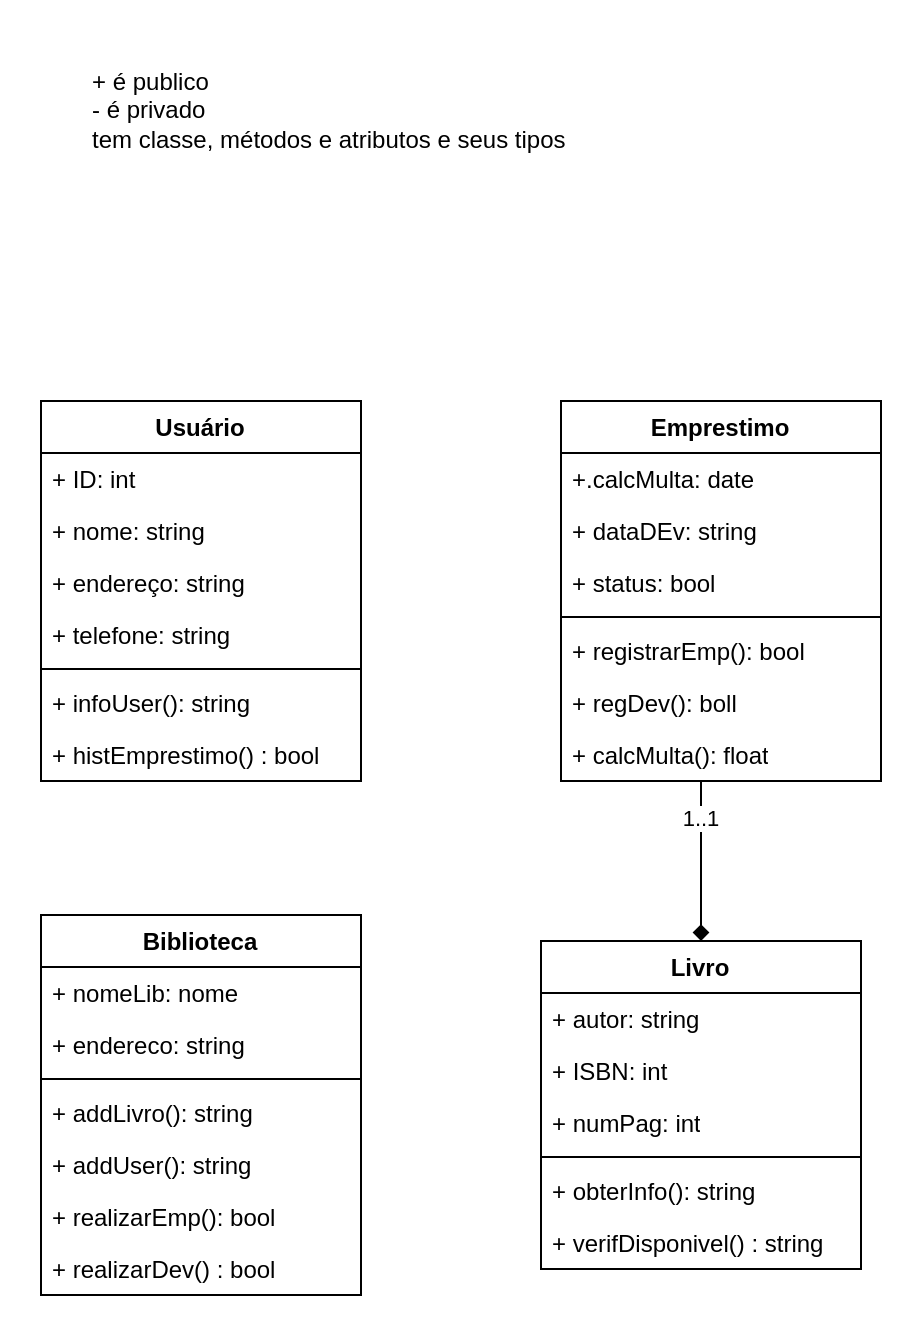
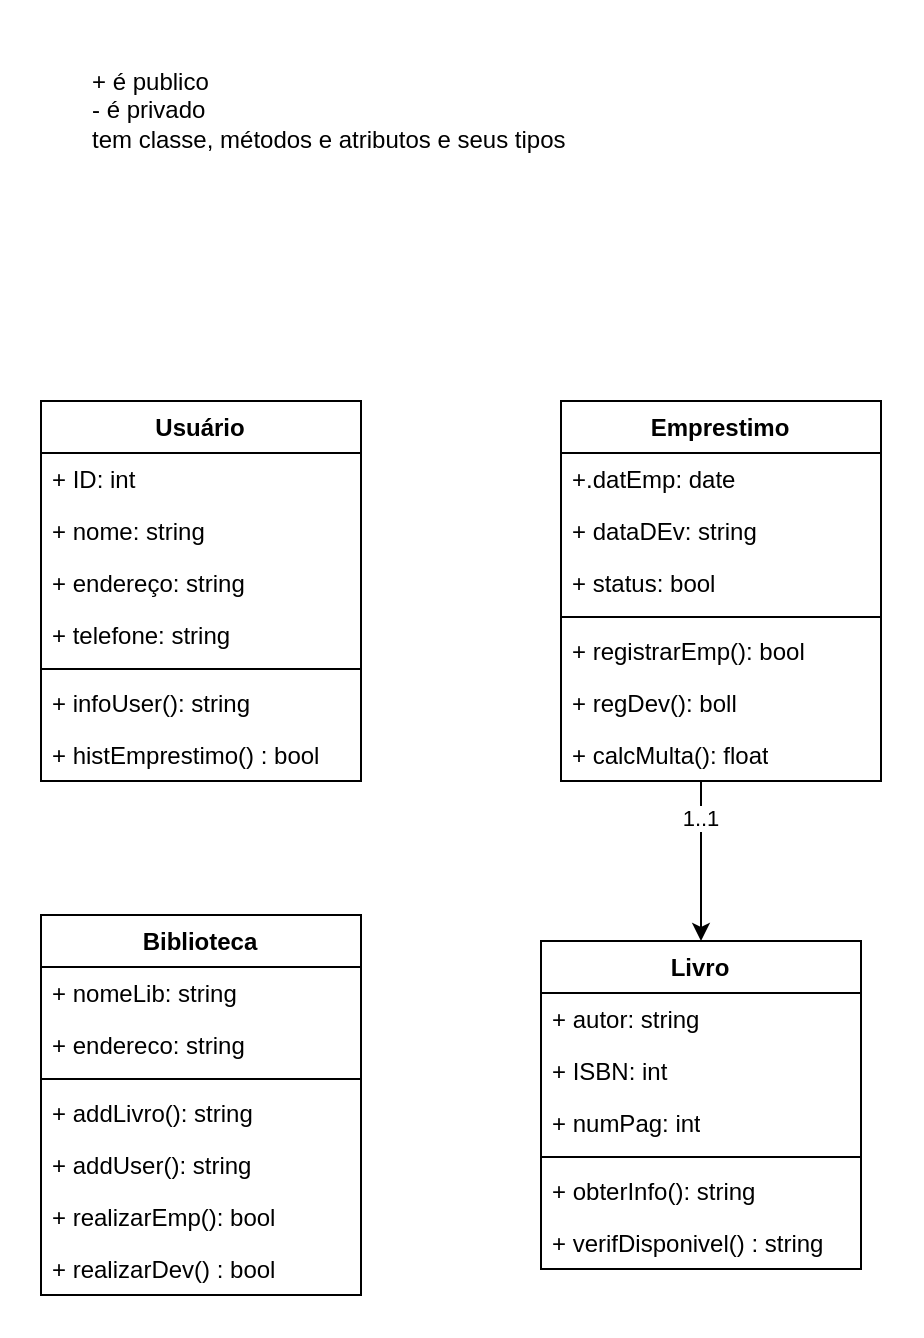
  <mxCell id="0" />
  <mxCell id="1" parent="0" />
  <mxCell id="2" value="+ é publico&lt;div&gt;- é privado&lt;/div&gt;&lt;div&gt;tem classe, métodos e atributos e seus tipos&lt;/div&gt;" style="text;strokeColor=none;fillColor=none;align=left;verticalAlign=middle;spacingLeft=4;spacingRight=4;overflow=hidden;points=[[0,0.5],[1,0.5]];portConstraint=eastwest;rotatable=0;whiteSpace=wrap;html=1;" vertex="1" parent="1"><mxGeometry x="40" y="20" width="310" height="70" as="geometry" /></mxCell>
  <mxCell id="3" value="Usuário" style="swimlane;fontStyle=1;align=center;verticalAlign=top;childLayout=stackLayout;horizontal=1;startSize=26;horizontalStack=0;resizeParent=1;resizeParentMax=0;resizeLast=0;collapsible=1;marginBottom=0;whiteSpace=wrap;html=1;" vertex="1" parent="1"><mxGeometry x="20" y="200" width="160" height="190" as="geometry" /></mxCell>
  <mxCell id="4" value="+ ID: int" style="text;strokeColor=none;fillColor=none;align=left;verticalAlign=top;spacingLeft=4;spacingRight=4;overflow=hidden;rotatable=0;points=[[0,0.5],[1,0.5]];portConstraint=eastwest;whiteSpace=wrap;html=1;" vertex="1" parent="3"><mxGeometry y="26" width="160" height="26" as="geometry" /></mxCell>
  <mxCell id="5" value="+ nome: string" style="text;strokeColor=none;fillColor=none;align=left;verticalAlign=top;spacingLeft=4;spacingRight=4;overflow=hidden;rotatable=0;points=[[0,0.5],[1,0.5]];portConstraint=eastwest;whiteSpace=wrap;html=1;" vertex="1" parent="3"><mxGeometry y="52" width="160" height="26" as="geometry" /></mxCell>
  <mxCell id="6" value="+ endereço: string" style="text;strokeColor=none;fillColor=none;align=left;verticalAlign=top;spacingLeft=4;spacingRight=4;overflow=hidden;rotatable=0;points=[[0,0.5],[1,0.5]];portConstraint=eastwest;whiteSpace=wrap;html=1;" vertex="1" parent="3"><mxGeometry y="78" width="160" height="26" as="geometry" /></mxCell>
  <mxCell id="7" value="+ telefone: string" style="text;strokeColor=none;fillColor=none;align=left;verticalAlign=top;spacingLeft=4;spacingRight=4;overflow=hidden;rotatable=0;points=[[0,0.5],[1,0.5]];portConstraint=eastwest;whiteSpace=wrap;html=1;" vertex="1" parent="3"><mxGeometry y="104" width="160" height="26" as="geometry" /></mxCell>
  <mxCell id="8" value="" style="line;strokeWidth=1;fillColor=none;align=left;verticalAlign=middle;spacingTop=-1;spacingLeft=3;spacingRight=3;rotatable=0;labelPosition=right;points=[];portConstraint=eastwest;strokeColor=inherit;" vertex="1" parent="3"><mxGeometry y="130" width="160" height="8" as="geometry" /></mxCell>
  <mxCell id="9" value="+ infoUser(): string" style="text;strokeColor=none;fillColor=none;align=left;verticalAlign=top;spacingLeft=4;spacingRight=4;overflow=hidden;rotatable=0;points=[[0,0.5],[1,0.5]];portConstraint=eastwest;whiteSpace=wrap;html=1;" vertex="1" parent="3"><mxGeometry y="138" width="160" height="26" as="geometry" /></mxCell>
  <mxCell id="10" value="+ histEmprestimo() : bool" style="text;strokeColor=none;fillColor=none;align=left;verticalAlign=top;spacingLeft=4;spacingRight=4;overflow=hidden;rotatable=0;points=[[0,0.5],[1,0.5]];portConstraint=eastwest;whiteSpace=wrap;html=1;" vertex="1" parent="3"><mxGeometry y="164" width="160" height="26" as="geometry" /></mxCell>
  <mxCell id="11" value="Livro" style="swimlane;fontStyle=1;align=center;verticalAlign=top;childLayout=stackLayout;horizontal=1;startSize=26;horizontalStack=0;resizeParent=1;resizeParentMax=0;resizeLast=0;collapsible=1;marginBottom=0;whiteSpace=wrap;html=1;" vertex="1" parent="1"><mxGeometry x="270" y="470" width="160" height="164" as="geometry" /></mxCell>
  <mxCell id="12" value="+ autor: string" style="text;strokeColor=none;fillColor=none;align=left;verticalAlign=top;spacingLeft=4;spacingRight=4;overflow=hidden;rotatable=0;points=[[0,0.5],[1,0.5]];portConstraint=eastwest;whiteSpace=wrap;html=1;" vertex="1" parent="11"><mxGeometry y="26" width="160" height="26" as="geometry" /></mxCell>
  <mxCell id="13" value="+ ISBN: int" style="text;strokeColor=none;fillColor=none;align=left;verticalAlign=top;spacingLeft=4;spacingRight=4;overflow=hidden;rotatable=0;points=[[0,0.5],[1,0.5]];portConstraint=eastwest;whiteSpace=wrap;html=1;" vertex="1" parent="11"><mxGeometry y="52" width="160" height="26" as="geometry" /></mxCell>
  <mxCell id="14" value="+ numPag: int" style="text;strokeColor=none;fillColor=none;align=left;verticalAlign=top;spacingLeft=4;spacingRight=4;overflow=hidden;rotatable=0;points=[[0,0.5],[1,0.5]];portConstraint=eastwest;whiteSpace=wrap;html=1;" vertex="1" parent="11"><mxGeometry y="78" width="160" height="26" as="geometry" /></mxCell>
  <mxCell id="15" value="" style="line;strokeWidth=1;fillColor=none;align=left;verticalAlign=middle;spacingTop=-1;spacingLeft=3;spacingRight=3;rotatable=0;labelPosition=right;points=[];portConstraint=eastwest;strokeColor=inherit;" vertex="1" parent="11"><mxGeometry y="104" width="160" height="8" as="geometry" /></mxCell>
  <mxCell id="16" value="+ obterInfo(): string" style="text;strokeColor=none;fillColor=none;align=left;verticalAlign=top;spacingLeft=4;spacingRight=4;overflow=hidden;rotatable=0;points=[[0,0.5],[1,0.5]];portConstraint=eastwest;whiteSpace=wrap;html=1;" vertex="1" parent="11"><mxGeometry y="112" width="160" height="26" as="geometry" /></mxCell>
  <mxCell id="17" value="+ verifDisponivel() : string" style="text;strokeColor=none;fillColor=none;align=left;verticalAlign=top;spacingLeft=4;spacingRight=4;overflow=hidden;rotatable=0;points=[[0,0.5],[1,0.5]];portConstraint=eastwest;whiteSpace=wrap;html=1;" vertex="1" parent="11"><mxGeometry y="138" width="160" height="26" as="geometry" /></mxCell>
  <mxCell id="18" value="Emprestimo" style="swimlane;fontStyle=1;align=center;verticalAlign=top;childLayout=stackLayout;horizontal=1;startSize=26;horizontalStack=0;resizeParent=1;resizeParentMax=0;resizeLast=0;collapsible=1;marginBottom=0;whiteSpace=wrap;html=1;" vertex="1" parent="1"><mxGeometry x="280" y="200" width="160" height="190" as="geometry" /></mxCell>
- <mxCell id="19" value="+.calcMulta: date" style="text;strokeColor=none;fillColor=none;align=left;verticalAlign=top;spacingLeft=4;spacingRight=4;overflow=hidden;rotatable=0;points=[[0,0.5],[1,0.5]];portConstraint=eastwest;whiteSpace=wrap;html=1;" vertex="1" parent="18"><mxGeometry y="26" width="160" height="26" as="geometry" /></mxCell>
+ <mxCell id="19" value="+.datEmp: date" style="text;strokeColor=none;fillColor=none;align=left;verticalAlign=top;spacingLeft=4;spacingRight=4;overflow=hidden;rotatable=0;points=[[0,0.5],[1,0.5]];portConstraint=eastwest;whiteSpace=wrap;html=1;" vertex="1" parent="18"><mxGeometry y="26" width="160" height="26" as="geometry" /></mxCell>
  <mxCell id="20" value="+ dataDEv: string" style="text;strokeColor=none;fillColor=none;align=left;verticalAlign=top;spacingLeft=4;spacingRight=4;overflow=hidden;rotatable=0;points=[[0,0.5],[1,0.5]];portConstraint=eastwest;whiteSpace=wrap;html=1;" vertex="1" parent="18"><mxGeometry y="52" width="160" height="26" as="geometry" /></mxCell>
  <mxCell id="21" value="+ status: bool" style="text;strokeColor=none;fillColor=none;align=left;verticalAlign=top;spacingLeft=4;spacingRight=4;overflow=hidden;rotatable=0;points=[[0,0.5],[1,0.5]];portConstraint=eastwest;whiteSpace=wrap;html=1;" vertex="1" parent="18"><mxGeometry y="78" width="160" height="26" as="geometry" /></mxCell>
  <mxCell id="22" value="" style="line;strokeWidth=1;fillColor=none;align=left;verticalAlign=middle;spacingTop=-1;spacingLeft=3;spacingRight=3;rotatable=0;labelPosition=right;points=[];portConstraint=eastwest;strokeColor=inherit;" vertex="1" parent="18"><mxGeometry y="104" width="160" height="8" as="geometry" /></mxCell>
  <mxCell id="23" value="+ registrarEmp(): bool" style="text;strokeColor=none;fillColor=none;align=left;verticalAlign=top;spacingLeft=4;spacingRight=4;overflow=hidden;rotatable=0;points=[[0,0.5],[1,0.5]];portConstraint=eastwest;whiteSpace=wrap;html=1;" vertex="1" parent="18"><mxGeometry y="112" width="160" height="26" as="geometry" /></mxCell>
  <mxCell id="24" value="+ regDev(): boll" style="text;strokeColor=none;fillColor=none;align=left;verticalAlign=top;spacingLeft=4;spacingRight=4;overflow=hidden;rotatable=0;points=[[0,0.5],[1,0.5]];portConstraint=eastwest;whiteSpace=wrap;html=1;" vertex="1" parent="18"><mxGeometry y="138" width="160" height="26" as="geometry" /></mxCell>
  <mxCell id="25" value="+ calcMulta(): float" style="text;strokeColor=none;fillColor=none;align=left;verticalAlign=top;spacingLeft=4;spacingRight=4;overflow=hidden;rotatable=0;points=[[0,0.5],[1,0.5]];portConstraint=eastwest;whiteSpace=wrap;html=1;" vertex="1" parent="18"><mxGeometry y="164" width="160" height="26" as="geometry" /></mxCell>
  <mxCell id="26" value="Biblioteca" style="swimlane;fontStyle=1;align=center;verticalAlign=top;childLayout=stackLayout;horizontal=1;startSize=26;horizontalStack=0;resizeParent=1;resizeParentMax=0;resizeLast=0;collapsible=1;marginBottom=0;whiteSpace=wrap;html=1;" vertex="1" parent="1"><mxGeometry x="20" y="457" width="160" height="190" as="geometry" /></mxCell>
- <mxCell id="27" value="+ nomeLib: nome" style="text;strokeColor=none;fillColor=none;align=left;verticalAlign=top;spacingLeft=4;spacingRight=4;overflow=hidden;rotatable=0;points=[[0,0.5],[1,0.5]];portConstraint=eastwest;whiteSpace=wrap;html=1;" vertex="1" parent="26"><mxGeometry y="26" width="160" height="26" as="geometry" /></mxCell>
+ <mxCell id="27" value="+ nomeLib: string" style="text;strokeColor=none;fillColor=none;align=left;verticalAlign=top;spacingLeft=4;spacingRight=4;overflow=hidden;rotatable=0;points=[[0,0.5],[1,0.5]];portConstraint=eastwest;whiteSpace=wrap;html=1;" vertex="1" parent="26"><mxGeometry y="26" width="160" height="26" as="geometry" /></mxCell>
  <mxCell id="28" value="+ endereco: string" style="text;strokeColor=none;fillColor=none;align=left;verticalAlign=top;spacingLeft=4;spacingRight=4;overflow=hidden;rotatable=0;points=[[0,0.5],[1,0.5]];portConstraint=eastwest;whiteSpace=wrap;html=1;" vertex="1" parent="26"><mxGeometry y="52" width="160" height="26" as="geometry" /></mxCell>
  <mxCell id="29" value="" style="line;strokeWidth=1;fillColor=none;align=left;verticalAlign=middle;spacingTop=-1;spacingLeft=3;spacingRight=3;rotatable=0;labelPosition=right;points=[];portConstraint=eastwest;strokeColor=inherit;" vertex="1" parent="26"><mxGeometry y="78" width="160" height="8" as="geometry" /></mxCell>
  <mxCell id="30" value="+ addLivro(): string" style="text;strokeColor=none;fillColor=none;align=left;verticalAlign=top;spacingLeft=4;spacingRight=4;overflow=hidden;rotatable=0;points=[[0,0.5],[1,0.5]];portConstraint=eastwest;whiteSpace=wrap;html=1;" vertex="1" parent="26"><mxGeometry y="86" width="160" height="26" as="geometry" /></mxCell>
  <mxCell id="31" value="+ addUser(): string" style="text;strokeColor=none;fillColor=none;align=left;verticalAlign=top;spacingLeft=4;spacingRight=4;overflow=hidden;rotatable=0;points=[[0,0.5],[1,0.5]];portConstraint=eastwest;whiteSpace=wrap;html=1;" vertex="1" parent="26"><mxGeometry y="112" width="160" height="26" as="geometry" /></mxCell>
  <mxCell id="32" value="+ realizarEmp(): bool" style="text;strokeColor=none;fillColor=none;align=left;verticalAlign=top;spacingLeft=4;spacingRight=4;overflow=hidden;rotatable=0;points=[[0,0.5],[1,0.5]];portConstraint=eastwest;whiteSpace=wrap;html=1;" vertex="1" parent="26"><mxGeometry y="138" width="160" height="26" as="geometry" /></mxCell>
  <mxCell id="33" value="+ realizarDev() : bool" style="text;strokeColor=none;fillColor=none;align=left;verticalAlign=top;spacingLeft=4;spacingRight=4;overflow=hidden;rotatable=0;points=[[0,0.5],[1,0.5]];portConstraint=eastwest;whiteSpace=wrap;html=1;" vertex="1" parent="26"><mxGeometry y="164" width="160" height="26" as="geometry" /></mxCell>
- <mxCell id="34" style="edgeStyle=orthogonalEdgeStyle;rounded=0;orthogonalLoop=1;jettySize=auto;html=1;endArrow=diamond;" edge="1" parent="1" source="25" target="11"><mxGeometry relative="1" as="geometry"><Array as="points"><mxPoint x="350" y="420" /><mxPoint x="350" y="420" /></Array></mxGeometry></mxCell>
+ <mxCell id="34" style="edgeStyle=orthogonalEdgeStyle;rounded=0;orthogonalLoop=1;jettySize=auto;html=1;" edge="1" parent="1" source="25" target="11"><mxGeometry relative="1" as="geometry"><Array as="points"><mxPoint x="350" y="420" /><mxPoint x="350" y="420" /></Array></mxGeometry></mxCell>
  <mxCell id="35" value="1..1" style="edgeLabel;html=1;align=center;verticalAlign=middle;resizable=0;points=[];" vertex="1" connectable="0" parent="34"><mxGeometry x="-0.56" y="-1" relative="1" as="geometry"><mxPoint as="offset" /></mxGeometry></mxCell>
